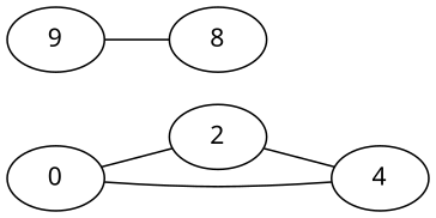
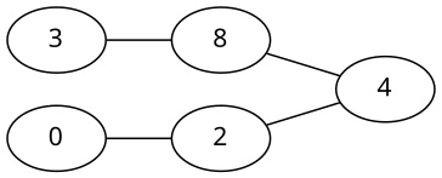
  graph {
    fontname="Noto Sans"
    rankdir=LR
    node [fontname="Noto Sans"]
    edge [fontname="Noto Sans"]
    2
    4
    n3 [label=0]
    8
-   9
+   9 [label=3]
    2 -- 4
    n3 -- 2
-   n3 -- 4
+   8 -- 4
    9 -- 8
  }
